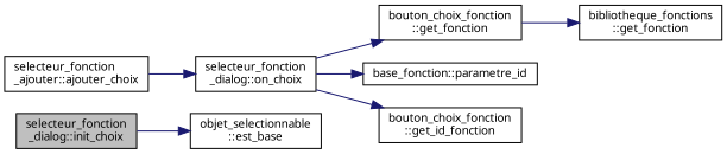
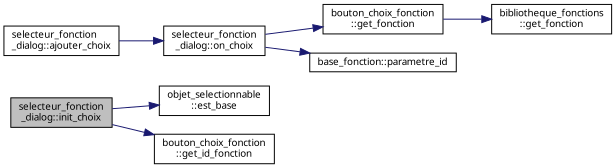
  digraph {
    fontname="Noto Sans"
    rankdir=LR
    node [color=black fillcolor=white fontname="Noto Sans" fontsize=10 shape=record style=filled]
    edge [color=midnightblue fontname="Noto Sans" fontsize=10 labelfontname=Helvetica labelfontsize=10 style=solid]
    n1 [fillcolor=grey75 fontcolor=black height=0.2 label="selecteur_fonction\l_dialog::init_choix" width=0.4]
    n2 [height=0.2 label="objet_selectionnable\l::est_base" width=0.4]
-   n3 [height=0.2 label="selecteur_fonction\l_ajouter::ajouter_choix" width=0.4]
+   n3 [height=0.2 label="selecteur_fonction\l_dialog::ajouter_choix" width=0.4]
    n4 [height=0.2 label="selecteur_fonction\l_dialog::on_choix" width=0.4]
    n5 [height=0.2 label="bouton_choix_fonction\l::get_fonction" width=0.4]
    n6 [height=0.2 label="base_fonction::parametre_id" width=0.4]
    n7 [height=0.2 label="bouton_choix_fonction\l::get_id_fonction" width=0.4]
    n8 [height=0.2 label="bibliotheque_fonctions\l::get_fonction" width=0.4]
    n1 -> n2
    n3 -> n4
    n4 -> n5
    n4 -> n6
-   n4 -> n7
+   n1 -> n7
    n5 -> n8
  }
